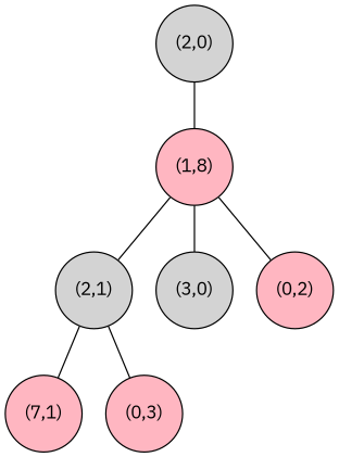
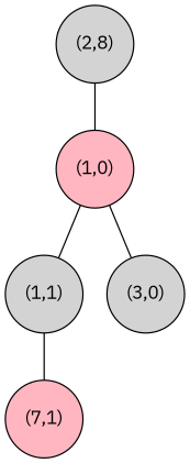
  graph {
    fontname="IBM Plex Sans"
    node [fillcolor=lightpink fontname="IBM Plex Sans" shape=circle style=filled]
    edge [fontname="IBM Plex Sans"]
-   n1 [fillcolor=lightgrey label="(2,0)"]
-   n2 [label="(1,8)"]
-   n3 [fillcolor=lightgrey label="(2,1)"]
+   n1 [fillcolor=lightgrey label="(2,8)"]
+   n2 [label="(1,0)"]
+   n3 [fillcolor=lightgrey label="(1,1)"]
    n4 [fillcolor=lightgrey label="(3,0)"]
-   n5 [label="(0,2)"]
    n6 [label="(7,1)"]
-   n7 [label="(0,3)"]
    n1 -- n2
    n2 -- n3
    n2 -- n4
-   n2 -- n5
    n3 -- n6
-   n3 -- n7
  }
